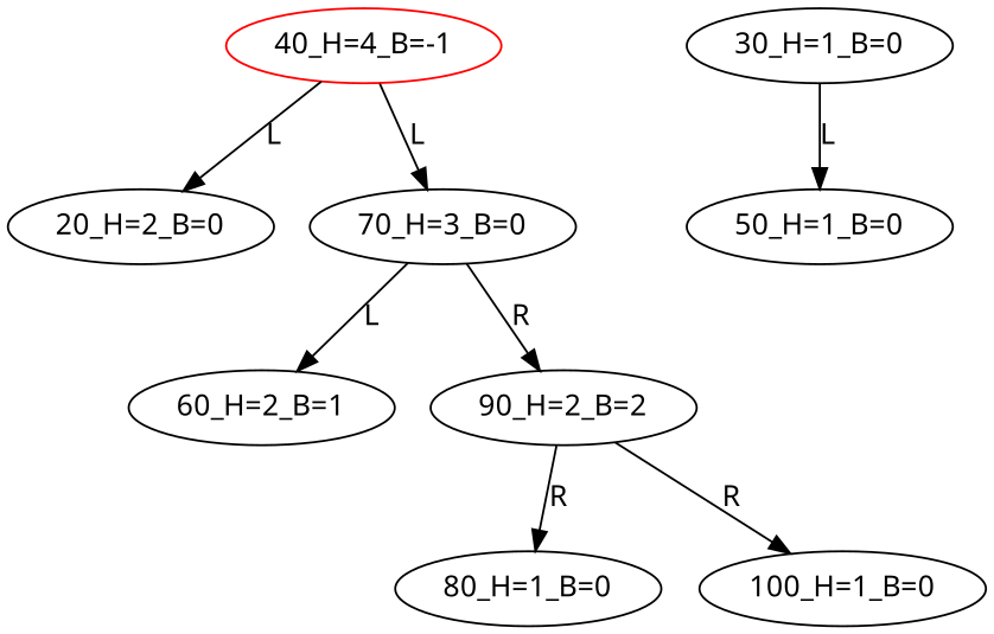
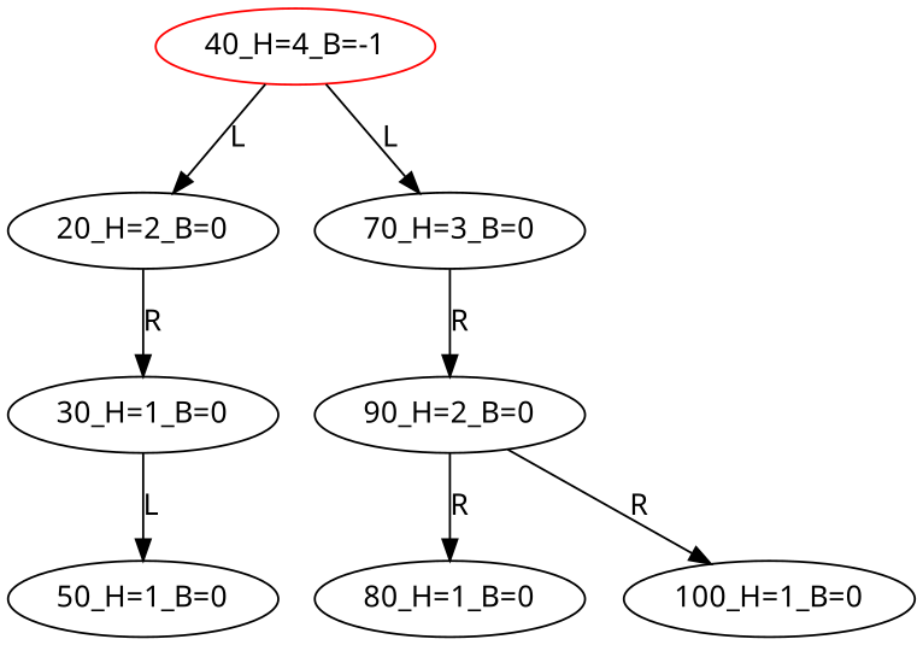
  digraph {
    fontname="Noto Sans"
    node [fontname="Noto Sans"]
    edge [fontname="Noto Sans"]
    "40_H=4_B=-1" [color=red]
    "20_H=2_B=0"
    "70_H=3_B=0"
    "30_H=1_B=0"
-   "60_H=2_B=1"
-   "90_H=2_B=0" [label="90_H=2_B=2"]
+   "90_H=2_B=0"
    "50_H=1_B=0"
    HD0 [style=invis]
    "80_H=1_B=0"
    "100_H=1_B=0"
    "40_H=4_B=-1" -> "20_H=2_B=0" [label=L]
    "40_H=4_B=-1" -> "70_H=3_B=0" [label=L]
-   "70_H=3_B=0" -> "60_H=2_B=1" [label=L]
+   "20_H=2_B=0" -> "30_H=1_B=0" [label=R]
    "70_H=3_B=0" -> "90_H=2_B=0" [label=R]
    "30_H=1_B=0" -> "50_H=1_B=0" [label=L]
-   "60_H=2_B=1" -> HD0 [label=L style=invis]
    "90_H=2_B=0" -> "80_H=1_B=0" [label=R]
    "90_H=2_B=0" -> "100_H=1_B=0" [label=R]
  }
